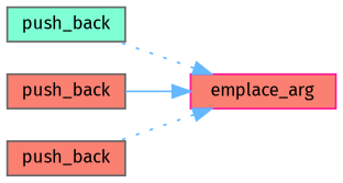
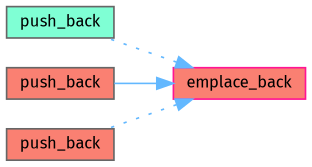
  digraph {
    rankdir=RL
    fontname="Fira Sans"
    node [color=gray40 fillcolor=salmon fontname="Fira Sans" fontsize=10 shape=box style=filled]
    edge [color=steelblue1 dir=back fontname="Fira Sans" fontsize=10 labelfontname=Helvetica labelfontsize=10 style=dotted]
-   n1 [color=deeppink fontcolor=black height=0.2 label=emplace_arg width=0.4]
+   n1 [color=deeppink fontcolor=black height=0.2 label=emplace_back width=0.4]
    n2 [fillcolor=aquamarine height=0.2 label=push_back width=0.4]
    n3 [height=0.2 label=push_back width=0.4]
    n4 [height=0.2 label=push_back width=0.4]
    n1 -> n2
    n1 -> n3 [style=solid]
    n1 -> n4
  }
